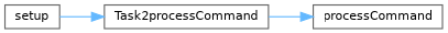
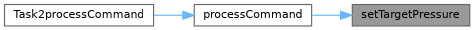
  digraph {
    rankdir=RL
    node [color=grey40 fillcolor=white fontname=Helvetica fontsize=10 shape=box style=filled]
    edge [color=steelblue1 dir=back fontname=Helvetica fontsize=10 labelfontname=Helvetica labelfontsize=10 style=solid]
+   n1 [color=gray40 fillcolor=grey60 fontcolor=black height=0.2 label=setTargetPressure width=0.4]
    n2 [height=0.2 label=processCommand width=0.4]
    n3 [height=0.2 label=Task2processCommand width=0.4]
-   n4 [height=0.2 label=setup width=0.4]
+   n1 -> n2
    n2 -> n3
-   n3 -> n4
  }
